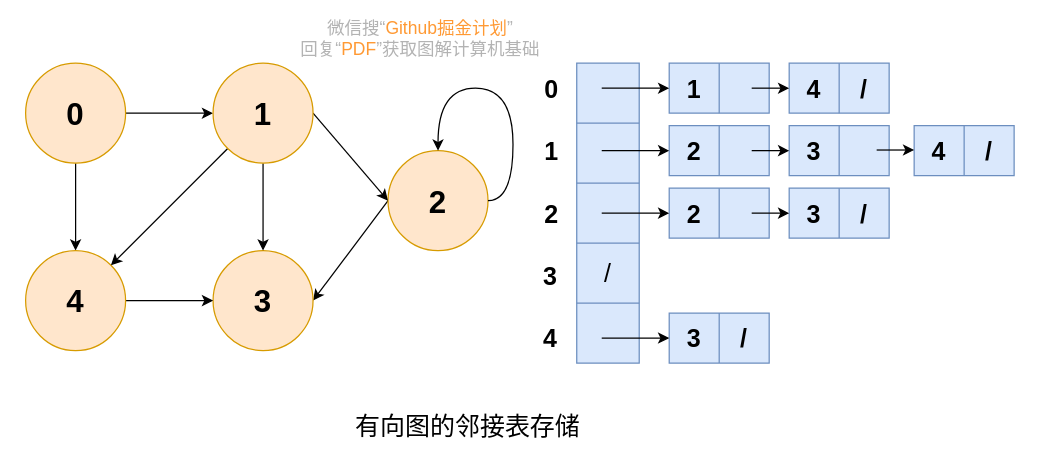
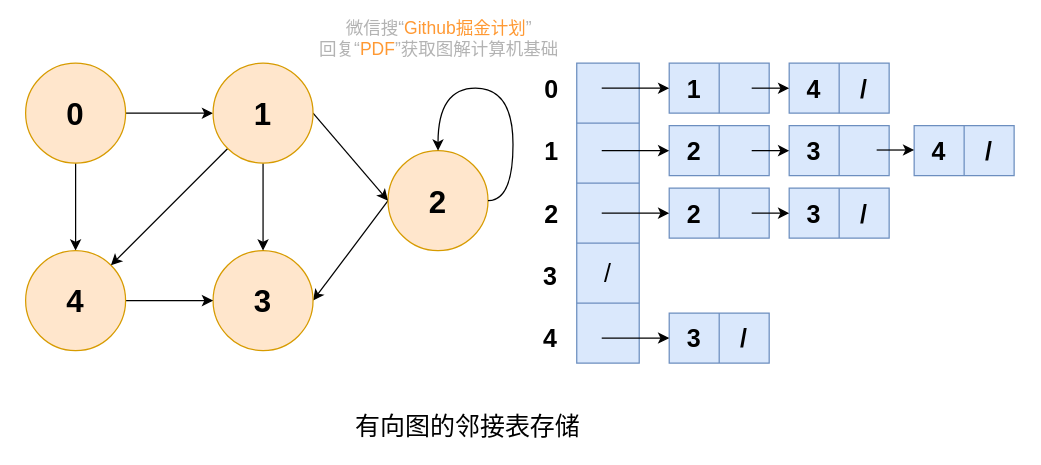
  <mxCell id="0" />
  <mxCell id="1" parent="0" />
  <mxCell id="2" style="edgeStyle=orthogonalEdgeStyle;rounded=0;orthogonalLoop=1;jettySize=auto;html=1;exitX=1;exitY=0.5;exitDx=0;exitDy=0;entryX=0;entryY=0.5;entryDx=0;entryDy=0;fontSize=20;" edge="1" parent="1" source="4" target="13"><mxGeometry relative="1" as="geometry" /></mxCell>
  <mxCell id="3" style="edgeStyle=orthogonalEdgeStyle;rounded=0;orthogonalLoop=1;jettySize=auto;html=1;exitX=0.5;exitY=1;exitDx=0;exitDy=0;fontSize=20;" edge="1" parent="1" source="4" target="9"><mxGeometry relative="1" as="geometry" /></mxCell>
  <mxCell id="4" value="&lt;b style=&quot;font-size: 25px&quot;&gt;0&lt;/b&gt;" style="ellipse;whiteSpace=wrap;html=1;aspect=fixed;fillColor=#ffe6cc;strokeColor=#d79b00;" vertex="1" parent="1"><mxGeometry x="20" y="50" width="80" height="80" as="geometry" /></mxCell>
  <mxCell id="5" style="edgeStyle=none;rounded=0;orthogonalLoop=1;jettySize=auto;html=1;exitX=0;exitY=0.5;exitDx=0;exitDy=0;entryX=1;entryY=0.5;entryDx=0;entryDy=0;fontSize=20;" edge="1" parent="1" source="6" target="7"><mxGeometry relative="1" as="geometry" /></mxCell>
  <mxCell id="6" value="&lt;b style=&quot;font-size: 25px&quot;&gt;2&lt;/b&gt;" style="ellipse;whiteSpace=wrap;html=1;aspect=fixed;fillColor=#ffe6cc;strokeColor=#d79b00;" vertex="1" parent="1"><mxGeometry x="310" y="120" width="80" height="80" as="geometry" /></mxCell>
  <mxCell id="7" value="&lt;b style=&quot;font-size: 25px&quot;&gt;3&lt;/b&gt;" style="ellipse;whiteSpace=wrap;html=1;aspect=fixed;fillColor=#ffe6cc;strokeColor=#d79b00;" vertex="1" parent="1"><mxGeometry x="170" y="200" width="80" height="80" as="geometry" /></mxCell>
  <mxCell id="8" style="edgeStyle=none;rounded=0;orthogonalLoop=1;jettySize=auto;html=1;exitX=1;exitY=0.5;exitDx=0;exitDy=0;entryX=0;entryY=0.5;entryDx=0;entryDy=0;fontSize=20;" edge="1" parent="1" source="9" target="7"><mxGeometry relative="1" as="geometry" /></mxCell>
  <mxCell id="9" value="&lt;b style=&quot;font-size: 25px&quot;&gt;4&lt;/b&gt;" style="ellipse;whiteSpace=wrap;html=1;aspect=fixed;fillColor=#ffe6cc;strokeColor=#d79b00;" vertex="1" parent="1"><mxGeometry x="20" y="200" width="80" height="80" as="geometry" /></mxCell>
  <mxCell id="10" style="rounded=0;orthogonalLoop=1;jettySize=auto;html=1;exitX=0;exitY=1;exitDx=0;exitDy=0;entryX=1;entryY=0;entryDx=0;entryDy=0;fontSize=20;" edge="1" parent="1" source="13" target="9"><mxGeometry relative="1" as="geometry" /></mxCell>
  <mxCell id="11" style="edgeStyle=none;rounded=0;orthogonalLoop=1;jettySize=auto;html=1;exitX=0.5;exitY=1;exitDx=0;exitDy=0;fontSize=20;" edge="1" parent="1" source="13" target="7"><mxGeometry relative="1" as="geometry" /></mxCell>
  <mxCell id="12" style="edgeStyle=none;rounded=0;orthogonalLoop=1;jettySize=auto;html=1;exitX=1;exitY=0.5;exitDx=0;exitDy=0;fontSize=20;entryX=0;entryY=0.5;entryDx=0;entryDy=0;" edge="1" parent="1" source="13" target="6"><mxGeometry relative="1" as="geometry"><mxPoint x="266" y="190" as="targetPoint" /></mxGeometry></mxCell>
  <mxCell id="13" value="&lt;b style=&quot;font-size: 25px&quot;&gt;1&lt;/b&gt;" style="ellipse;whiteSpace=wrap;html=1;aspect=fixed;fillColor=#ffe6cc;strokeColor=#d79b00;" vertex="1" parent="1"><mxGeometry x="170" y="50" width="80" height="80" as="geometry" /></mxCell>
  <mxCell id="14" value="&lt;div&gt;&lt;span style=&quot;font-size: 20px&quot;&gt;&lt;b&gt;4&lt;/b&gt;&lt;/span&gt;&lt;/div&gt;" style="text;html=1;strokeColor=none;fillColor=none;align=center;verticalAlign=middle;whiteSpace=wrap;rounded=0;" vertex="1" parent="1"><mxGeometry x="420" y="260" width="40" height="20" as="geometry" /></mxCell>
  <mxCell id="15" value="&lt;div&gt;&lt;span style=&quot;font-size: 20px&quot;&gt;&lt;b&gt;3&lt;/b&gt;&lt;/span&gt;&lt;/div&gt;" style="text;html=1;strokeColor=none;fillColor=none;align=center;verticalAlign=middle;whiteSpace=wrap;rounded=0;" vertex="1" parent="1"><mxGeometry x="420" y="210" width="40" height="20" as="geometry" /></mxCell>
  <mxCell id="16" value="&lt;div&gt;&lt;span style=&quot;font-size: 20px&quot;&gt;&lt;b&gt;2&lt;/b&gt;&lt;/span&gt;&lt;/div&gt;" style="text;html=1;strokeColor=none;fillColor=none;align=center;verticalAlign=middle;whiteSpace=wrap;rounded=0;" vertex="1" parent="1"><mxGeometry x="421" y="160" width="40" height="20" as="geometry" /></mxCell>
  <mxCell id="17" value="&lt;div&gt;&lt;span style=&quot;font-size: 20px&quot;&gt;&lt;b&gt;1&lt;/b&gt;&lt;/span&gt;&lt;/div&gt;" style="text;html=1;strokeColor=none;fillColor=none;align=center;verticalAlign=middle;whiteSpace=wrap;rounded=0;" vertex="1" parent="1"><mxGeometry x="421" y="110" width="40" height="20" as="geometry" /></mxCell>
  <mxCell id="18" value="&lt;div&gt;&lt;span style=&quot;font-size: 20px&quot;&gt;&lt;b&gt;0&lt;/b&gt;&lt;/span&gt;&lt;/div&gt;" style="text;html=1;strokeColor=none;fillColor=none;align=center;verticalAlign=middle;whiteSpace=wrap;rounded=0;" vertex="1" parent="1"><mxGeometry x="421" y="60" width="40" height="20" as="geometry" /></mxCell>
  <mxCell id="19" value="&lt;span style=&quot;color: rgba(0 , 0 , 0 , 0) ; font-family: monospace ; font-size: 0px&quot;&gt;%3CmxGraphModel%3E%3Croot%3E%3CmxCell%20id%3D%220%22%2F%3E%3CmxCell%20id%3D%221%22%20parent%3D%220%22%2F%3E%3CmxCell%20id%3D%222%22%20value%3D%22%E5%BE%AE%E4%BF%A1%E6%90%9C%E2%80%9C%26lt%3Bfont%20color%3D%26quot%3B%23ff9933%26quot%3B%26gt%3BGithub%E6%8E%98%E9%87%91%E8%AE%A1%E5%88%92%26lt%3B%2Ffont%26gt%3B%E2%80%9D%26lt%3Bbr%20style%3D%26quot%3Bfont-size%3A%2014px%26quot%3B%26gt%3B%E5%9B%9E%E5%A4%8D%E2%80%9C%26lt%3Bfont%20color%3D%26quot%3B%23ff9933%26quot%3B%26gt%3BPDF%26lt%3B%2Ffont%26gt%3B%E2%80%9D%E8%8E%B7%E5%8F%96%E5%9B%BE%E8%A7%A3%E8%AE%A1%E7%AE%97%E6%9C%BA%E5%9F%BA%E7%A1%80%22%20style%3D%22text%3Bhtml%3D1%3BstrokeColor%3Dnone%3BfillColor%3Dnone%3Balign%3Dcenter%3BverticalAlign%3Dmiddle%3BwhiteSpace%3Dwrap%3Brounded%3D0%3BlabelBackgroundColor%3Dnone%3BfontSize%3D14%3BfontColor%3D%23B3B3B3%3B%22%20vertex%3D%221%22%20parent%3D%221%22%3E%3CmxGeometry%20x%3D%22630%22%20y%3D%22630%22%20width%3D%22220%22%20height%3D%2220%22%20as%3D%22geometry%22%2F%3E%3C%2FmxCell%3E%3C%2Froot%3E%3C%2FmxGraphModel%3E&lt;/span&gt;有向图的邻接表存储" style="text;html=1;strokeColor=none;fillColor=none;align=center;verticalAlign=middle;whiteSpace=wrap;rounded=0;fontSize=20;" vertex="1" parent="1"><mxGeometry x="259" y="330" width="230" height="20" as="geometry" /></mxCell>
  <mxCell id="20" style="edgeStyle=orthogonalEdgeStyle;rounded=0;orthogonalLoop=1;jettySize=auto;html=1;exitX=1;exitY=0.5;exitDx=0;exitDy=0;entryX=0.5;entryY=0;entryDx=0;entryDy=0;fontSize=20;curved=1;" edge="1" parent="1" source="6" target="6"><mxGeometry relative="1" as="geometry"><Array as="points"><mxPoint x="410" y="160" /><mxPoint x="410" y="70" /><mxPoint x="350" y="70" /></Array></mxGeometry></mxCell>
  <mxCell id="21" value="" style="shape=table;html=1;whiteSpace=wrap;startSize=0;container=1;collapsible=0;childLayout=tableLayout;fillColor=#dae8fc;strokeColor=#6c8ebf;" vertex="1" parent="1"><mxGeometry x="461" y="50" width="50" height="240" as="geometry" /></mxCell>
  <mxCell id="22" value="" style="shape=partialRectangle;html=1;whiteSpace=wrap;collapsible=0;dropTarget=0;pointerEvents=0;fillColor=none;top=0;left=0;bottom=0;right=0;points=[[0,0.5],[1,0.5]];portConstraint=eastwest;" vertex="1" parent="21"><mxGeometry width="50" height="48" as="geometry" /></mxCell>
  <mxCell id="23" value="" style="shape=partialRectangle;html=1;whiteSpace=wrap;connectable=0;overflow=hidden;fillColor=none;top=0;left=0;bottom=0;right=0;" vertex="1" parent="22"><mxGeometry width="50" height="48" as="geometry" /></mxCell>
  <mxCell id="24" value="" style="shape=partialRectangle;html=1;whiteSpace=wrap;collapsible=0;dropTarget=0;pointerEvents=0;fillColor=none;top=0;left=0;bottom=0;right=0;points=[[0,0.5],[1,0.5]];portConstraint=eastwest;" vertex="1" parent="21"><mxGeometry y="48" width="50" height="48" as="geometry" /></mxCell>
  <mxCell id="25" value="" style="shape=partialRectangle;html=1;whiteSpace=wrap;connectable=0;overflow=hidden;fillColor=none;top=0;left=0;bottom=0;right=0;" vertex="1" parent="24"><mxGeometry width="50" height="48" as="geometry" /></mxCell>
  <mxCell id="26" value="" style="shape=partialRectangle;html=1;whiteSpace=wrap;collapsible=0;dropTarget=0;pointerEvents=0;fillColor=none;top=0;left=0;bottom=0;right=0;points=[[0,0.5],[1,0.5]];portConstraint=eastwest;" vertex="1" parent="21"><mxGeometry y="96" width="50" height="48" as="geometry" /></mxCell>
  <mxCell id="27" value="" style="shape=partialRectangle;html=1;whiteSpace=wrap;connectable=0;overflow=hidden;fillColor=none;top=0;left=0;bottom=0;right=0;" vertex="1" parent="26"><mxGeometry width="50" height="48" as="geometry" /></mxCell>
  <mxCell id="28" value="" style="shape=partialRectangle;html=1;whiteSpace=wrap;collapsible=0;dropTarget=0;pointerEvents=0;fillColor=none;top=0;left=0;bottom=0;right=0;points=[[0,0.5],[1,0.5]];portConstraint=eastwest;" vertex="1" parent="21"><mxGeometry y="144" width="50" height="48" as="geometry" /></mxCell>
  <mxCell id="29" value="&lt;font style=&quot;font-size: 20px&quot;&gt;/&lt;/font&gt;" style="shape=partialRectangle;html=1;whiteSpace=wrap;connectable=0;overflow=hidden;fillColor=none;top=0;left=0;bottom=0;right=0;" vertex="1" parent="28"><mxGeometry width="50" height="48" as="geometry" /></mxCell>
  <mxCell id="30" value="" style="shape=partialRectangle;html=1;whiteSpace=wrap;collapsible=0;dropTarget=0;pointerEvents=0;fillColor=none;top=0;left=0;bottom=0;right=0;points=[[0,0.5],[1,0.5]];portConstraint=eastwest;" vertex="1" parent="21"><mxGeometry y="192" width="50" height="48" as="geometry" /></mxCell>
  <mxCell id="31" value="" style="shape=partialRectangle;html=1;whiteSpace=wrap;connectable=0;overflow=hidden;fillColor=none;top=0;left=0;bottom=0;right=0;" vertex="1" parent="30"><mxGeometry width="50" height="48" as="geometry" /></mxCell>
  <mxCell id="32" value="" style="shape=table;html=1;whiteSpace=wrap;startSize=0;container=1;collapsible=0;childLayout=tableLayout;fontSize=20;fontStyle=1;fillColor=#dae8fc;strokeColor=#6c8ebf;" vertex="1" parent="1"><mxGeometry x="631" y="50" width="80" height="40" as="geometry" /></mxCell>
  <mxCell id="33" value="" style="shape=partialRectangle;html=1;whiteSpace=wrap;collapsible=0;dropTarget=0;pointerEvents=0;fillColor=none;top=0;left=0;bottom=0;right=0;points=[[0,0.5],[1,0.5]];portConstraint=eastwest;fontSize=20;fontStyle=1" vertex="1" parent="32"><mxGeometry width="80" height="40" as="geometry" /></mxCell>
  <mxCell id="34" value="4" style="shape=partialRectangle;html=1;whiteSpace=wrap;connectable=0;overflow=hidden;fillColor=none;top=0;left=0;bottom=0;right=0;fontSize=20;fontStyle=1" vertex="1" parent="33"><mxGeometry width="40" height="40" as="geometry" /></mxCell>
  <mxCell id="35" value="/" style="shape=partialRectangle;html=1;whiteSpace=wrap;connectable=0;overflow=hidden;fillColor=none;top=0;left=0;bottom=0;right=0;fontSize=20;fontStyle=1" vertex="1" parent="33"><mxGeometry x="40" width="40" height="40" as="geometry" /></mxCell>
  <mxCell id="36" value="" style="shape=table;html=1;whiteSpace=wrap;startSize=0;container=1;collapsible=0;childLayout=tableLayout;fontSize=20;fontStyle=1;fillColor=#dae8fc;strokeColor=#6c8ebf;" vertex="1" parent="1"><mxGeometry x="535" y="50" width="80" height="40" as="geometry" /></mxCell>
  <mxCell id="37" value="" style="shape=partialRectangle;html=1;whiteSpace=wrap;collapsible=0;dropTarget=0;pointerEvents=0;fillColor=none;top=0;left=0;bottom=0;right=0;points=[[0,0.5],[1,0.5]];portConstraint=eastwest;fontSize=20;fontStyle=1" vertex="1" parent="36"><mxGeometry width="80" height="40" as="geometry" /></mxCell>
  <mxCell id="38" value="1" style="shape=partialRectangle;html=1;whiteSpace=wrap;connectable=0;overflow=hidden;fillColor=none;top=0;left=0;bottom=0;right=0;fontSize=20;fontStyle=1" vertex="1" parent="37"><mxGeometry width="40" height="40" as="geometry" /></mxCell>
  <mxCell id="39" value="" style="shape=partialRectangle;html=1;whiteSpace=wrap;connectable=0;overflow=hidden;fillColor=none;top=0;left=0;bottom=0;right=0;fontSize=20;fontStyle=1" vertex="1" parent="37"><mxGeometry x="40" width="40" height="40" as="geometry" /></mxCell>
  <mxCell id="40" value="" style="shape=table;html=1;whiteSpace=wrap;startSize=0;container=1;collapsible=0;childLayout=tableLayout;fontSize=20;fontStyle=1;fillColor=#dae8fc;strokeColor=#6c8ebf;" vertex="1" parent="1"><mxGeometry x="731" y="100" width="80" height="40" as="geometry" /></mxCell>
  <mxCell id="41" value="" style="shape=partialRectangle;html=1;whiteSpace=wrap;collapsible=0;dropTarget=0;pointerEvents=0;fillColor=none;top=0;left=0;bottom=0;right=0;points=[[0,0.5],[1,0.5]];portConstraint=eastwest;fontSize=20;fontStyle=1" vertex="1" parent="40"><mxGeometry width="80" height="40" as="geometry" /></mxCell>
  <mxCell id="42" value="4" style="shape=partialRectangle;html=1;whiteSpace=wrap;connectable=0;overflow=hidden;fillColor=none;top=0;left=0;bottom=0;right=0;fontSize=20;fontStyle=1" vertex="1" parent="41"><mxGeometry width="40" height="40" as="geometry" /></mxCell>
  <mxCell id="43" value="/" style="shape=partialRectangle;html=1;whiteSpace=wrap;connectable=0;overflow=hidden;fillColor=none;top=0;left=0;bottom=0;right=0;fontSize=20;fontStyle=1" vertex="1" parent="41"><mxGeometry x="40" width="40" height="40" as="geometry" /></mxCell>
  <mxCell id="44" value="" style="shape=table;html=1;whiteSpace=wrap;startSize=0;container=1;collapsible=0;childLayout=tableLayout;fontSize=20;fontStyle=1;fillColor=#dae8fc;strokeColor=#6c8ebf;" vertex="1" parent="1"><mxGeometry x="631" y="100" width="80" height="40" as="geometry" /></mxCell>
  <mxCell id="45" value="" style="shape=partialRectangle;html=1;whiteSpace=wrap;collapsible=0;dropTarget=0;pointerEvents=0;fillColor=none;top=0;left=0;bottom=0;right=0;points=[[0,0.5],[1,0.5]];portConstraint=eastwest;fontSize=20;fontStyle=1" vertex="1" parent="44"><mxGeometry width="80" height="40" as="geometry" /></mxCell>
  <mxCell id="46" value="3" style="shape=partialRectangle;html=1;whiteSpace=wrap;connectable=0;overflow=hidden;fillColor=none;top=0;left=0;bottom=0;right=0;fontSize=20;fontStyle=1" vertex="1" parent="45"><mxGeometry width="40" height="40" as="geometry" /></mxCell>
  <mxCell id="47" value="" style="shape=partialRectangle;html=1;whiteSpace=wrap;connectable=0;overflow=hidden;fillColor=none;top=0;left=0;bottom=0;right=0;fontSize=20;fontStyle=1" vertex="1" parent="45"><mxGeometry x="40" width="40" height="40" as="geometry" /></mxCell>
  <mxCell id="48" value="" style="shape=table;html=1;whiteSpace=wrap;startSize=0;container=1;collapsible=0;childLayout=tableLayout;fontSize=20;fontStyle=1;fillColor=#dae8fc;strokeColor=#6c8ebf;" vertex="1" parent="1"><mxGeometry x="535" y="100" width="80" height="40" as="geometry" /></mxCell>
  <mxCell id="49" value="" style="shape=partialRectangle;html=1;whiteSpace=wrap;collapsible=0;dropTarget=0;pointerEvents=0;fillColor=none;top=0;left=0;bottom=0;right=0;points=[[0,0.5],[1,0.5]];portConstraint=eastwest;fontSize=20;fontStyle=1" vertex="1" parent="48"><mxGeometry width="80" height="40" as="geometry" /></mxCell>
  <mxCell id="50" value="2" style="shape=partialRectangle;html=1;whiteSpace=wrap;connectable=0;overflow=hidden;fillColor=none;top=0;left=0;bottom=0;right=0;fontSize=20;fontStyle=1" vertex="1" parent="49"><mxGeometry width="40" height="40" as="geometry" /></mxCell>
  <mxCell id="51" value="" style="shape=partialRectangle;html=1;whiteSpace=wrap;connectable=0;overflow=hidden;fillColor=none;top=0;left=0;bottom=0;right=0;fontSize=20;fontStyle=1" vertex="1" parent="49"><mxGeometry x="40" width="40" height="40" as="geometry" /></mxCell>
  <mxCell id="52" value="" style="shape=table;html=1;whiteSpace=wrap;startSize=0;container=1;collapsible=0;childLayout=tableLayout;fontSize=20;fontStyle=1;fillColor=#dae8fc;strokeColor=#6c8ebf;" vertex="1" parent="1"><mxGeometry x="631" y="150" width="80" height="40" as="geometry" /></mxCell>
  <mxCell id="53" value="" style="shape=partialRectangle;html=1;whiteSpace=wrap;collapsible=0;dropTarget=0;pointerEvents=0;fillColor=none;top=0;left=0;bottom=0;right=0;points=[[0,0.5],[1,0.5]];portConstraint=eastwest;fontSize=20;fontStyle=1" vertex="1" parent="52"><mxGeometry width="80" height="40" as="geometry" /></mxCell>
  <mxCell id="54" value="3" style="shape=partialRectangle;html=1;whiteSpace=wrap;connectable=0;overflow=hidden;fillColor=none;top=0;left=0;bottom=0;right=0;fontSize=20;fontStyle=1" vertex="1" parent="53"><mxGeometry width="40" height="40" as="geometry" /></mxCell>
  <mxCell id="55" value="/" style="shape=partialRectangle;html=1;whiteSpace=wrap;connectable=0;overflow=hidden;fillColor=none;top=0;left=0;bottom=0;right=0;fontSize=20;fontStyle=1" vertex="1" parent="53"><mxGeometry x="40" width="40" height="40" as="geometry" /></mxCell>
  <mxCell id="56" value="" style="shape=table;html=1;whiteSpace=wrap;startSize=0;container=1;collapsible=0;childLayout=tableLayout;fontSize=20;fontStyle=1;fillColor=#dae8fc;strokeColor=#6c8ebf;" vertex="1" parent="1"><mxGeometry x="535" y="150" width="80" height="40" as="geometry" /></mxCell>
  <mxCell id="57" value="" style="shape=partialRectangle;html=1;whiteSpace=wrap;collapsible=0;dropTarget=0;pointerEvents=0;fillColor=none;top=0;left=0;bottom=0;right=0;points=[[0,0.5],[1,0.5]];portConstraint=eastwest;fontSize=20;fontStyle=1" vertex="1" parent="56"><mxGeometry width="80" height="40" as="geometry" /></mxCell>
  <mxCell id="58" value="2" style="shape=partialRectangle;html=1;whiteSpace=wrap;connectable=0;overflow=hidden;fillColor=none;top=0;left=0;bottom=0;right=0;fontSize=20;fontStyle=1" vertex="1" parent="57"><mxGeometry width="40" height="40" as="geometry" /></mxCell>
  <mxCell id="59" value="" style="shape=partialRectangle;html=1;whiteSpace=wrap;connectable=0;overflow=hidden;fillColor=none;top=0;left=0;bottom=0;right=0;fontSize=20;fontStyle=1" vertex="1" parent="57"><mxGeometry x="40" width="40" height="40" as="geometry" /></mxCell>
  <mxCell id="60" value="" style="shape=table;html=1;whiteSpace=wrap;startSize=0;container=1;collapsible=0;childLayout=tableLayout;fontSize=20;fontStyle=1;fillColor=#dae8fc;strokeColor=#6c8ebf;" vertex="1" parent="1"><mxGeometry x="535" y="250" width="80" height="40" as="geometry" /></mxCell>
  <mxCell id="61" value="" style="shape=partialRectangle;html=1;whiteSpace=wrap;collapsible=0;dropTarget=0;pointerEvents=0;fillColor=none;top=0;left=0;bottom=0;right=0;points=[[0,0.5],[1,0.5]];portConstraint=eastwest;fontSize=20;fontStyle=1" vertex="1" parent="60"><mxGeometry width="80" height="40" as="geometry" /></mxCell>
  <mxCell id="62" value="3" style="shape=partialRectangle;html=1;whiteSpace=wrap;connectable=0;overflow=hidden;fillColor=none;top=0;left=0;bottom=0;right=0;fontSize=20;fontStyle=1" vertex="1" parent="61"><mxGeometry width="40" height="40" as="geometry" /></mxCell>
  <mxCell id="63" value="/" style="shape=partialRectangle;html=1;whiteSpace=wrap;connectable=0;overflow=hidden;fillColor=none;top=0;left=0;bottom=0;right=0;fontSize=20;fontStyle=1" vertex="1" parent="61"><mxGeometry x="40" width="40" height="40" as="geometry" /></mxCell>
  <mxCell id="64" style="rounded=0;orthogonalLoop=1;jettySize=auto;html=1;fontSize=20;entryX=0;entryY=0.5;entryDx=0;entryDy=0;" edge="1" parent="1" target="37"><mxGeometry relative="1" as="geometry"><mxPoint x="481" y="70" as="sourcePoint" /><mxPoint x="531" y="70" as="targetPoint" /></mxGeometry></mxCell>
  <mxCell id="65" style="rounded=0;orthogonalLoop=1;jettySize=auto;html=1;fontSize=20;entryX=0;entryY=0.5;entryDx=0;entryDy=0;fontStyle=1" edge="1" parent="1" target="33"><mxGeometry relative="1" as="geometry"><mxPoint x="601" y="70" as="sourcePoint" /><mxPoint x="545" y="80" as="targetPoint" /></mxGeometry></mxCell>
  <mxCell id="66" style="rounded=0;orthogonalLoop=1;jettySize=auto;html=1;fontSize=20;entryX=0;entryY=0.5;entryDx=0;entryDy=0;" edge="1" parent="1" target="49"><mxGeometry relative="1" as="geometry"><mxPoint x="481" y="120" as="sourcePoint" /><mxPoint x="531" y="120" as="targetPoint" /></mxGeometry></mxCell>
  <mxCell id="67" style="rounded=0;orthogonalLoop=1;jettySize=auto;html=1;fontSize=20;entryX=0;entryY=0.5;entryDx=0;entryDy=0;fontStyle=1" edge="1" parent="1" target="45"><mxGeometry relative="1" as="geometry"><mxPoint x="601" y="120" as="sourcePoint" /><mxPoint x="545" y="130" as="targetPoint" /></mxGeometry></mxCell>
  <mxCell id="68" style="rounded=0;orthogonalLoop=1;jettySize=auto;html=1;fontSize=20;entryX=0;entryY=0.5;entryDx=0;entryDy=0;fontStyle=1" edge="1" parent="1"><mxGeometry relative="1" as="geometry"><mxPoint x="701" y="119.5" as="sourcePoint" /><mxPoint x="731" y="119.5" as="targetPoint" /></mxGeometry></mxCell>
  <mxCell id="69" style="rounded=0;orthogonalLoop=1;jettySize=auto;html=1;fontSize=20;entryX=0;entryY=0.5;entryDx=0;entryDy=0;" edge="1" parent="1" target="57"><mxGeometry relative="1" as="geometry"><mxPoint x="481" y="170" as="sourcePoint" /><mxPoint x="531" y="170" as="targetPoint" /></mxGeometry></mxCell>
  <mxCell id="70" style="rounded=0;orthogonalLoop=1;jettySize=auto;html=1;fontSize=20;entryX=0;entryY=0.5;entryDx=0;entryDy=0;fontStyle=1" edge="1" parent="1" target="53"><mxGeometry relative="1" as="geometry"><mxPoint x="601" y="170" as="sourcePoint" /><mxPoint x="545" y="180" as="targetPoint" /></mxGeometry></mxCell>
  <mxCell id="71" style="rounded=0;orthogonalLoop=1;jettySize=auto;html=1;fontSize=20;entryX=0;entryY=0.5;entryDx=0;entryDy=0;" edge="1" parent="1" target="61"><mxGeometry relative="1" as="geometry"><mxPoint x="481" y="270" as="sourcePoint" /><mxPoint x="531" y="270" as="targetPoint" /></mxGeometry></mxCell>
- <mxCell id="72" value="微信搜“&lt;font color=&quot;#ff9933&quot;&gt;Github掘金计划&lt;/font&gt;”&lt;br style=&quot;font-size: 14px&quot;&gt;回复“&lt;font color=&quot;#ff9933&quot;&gt;PDF&lt;/font&gt;”获取图解计算机基础" style="text;html=1;strokeColor=none;fillColor=none;align=center;verticalAlign=middle;whiteSpace=wrap;rounded=0;labelBackgroundColor=none;fontSize=14;fontColor=#B3B3B3;" vertex="1" parent="1"><mxGeometry x="226" y="20" width="220" height="20" as="geometry" /></mxCell>
+ <mxCell id="72" value="微信搜“&lt;font color=&quot;#ff9933&quot;&gt;Github掘金计划&lt;/font&gt;”&lt;br style=&quot;font-size: 14px&quot;&gt;回复“&lt;font color=&quot;#ff9933&quot;&gt;PDF&lt;/font&gt;”获取图解计算机基础" style="text;html=1;strokeColor=none;fillColor=none;align=center;verticalAlign=middle;whiteSpace=wrap;rounded=0;labelBackgroundColor=none;fontSize=14;fontColor=#B3B3B3;" vertex="1" parent="1"><mxGeometry x="241" y="20" width="220" height="20" as="geometry" /></mxCell>
